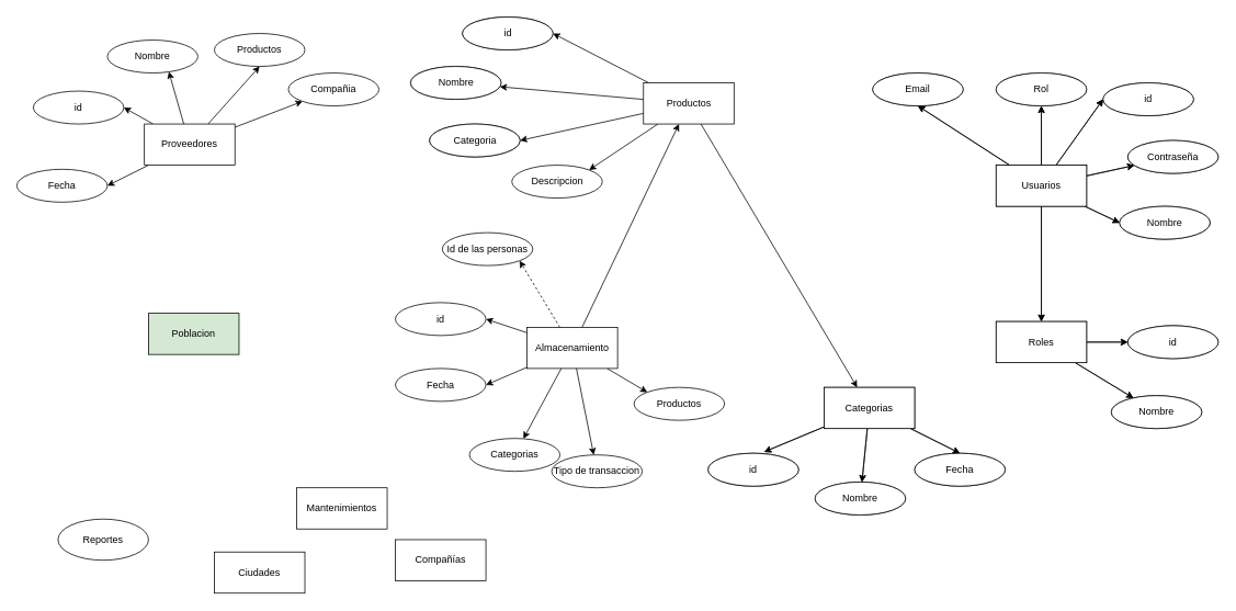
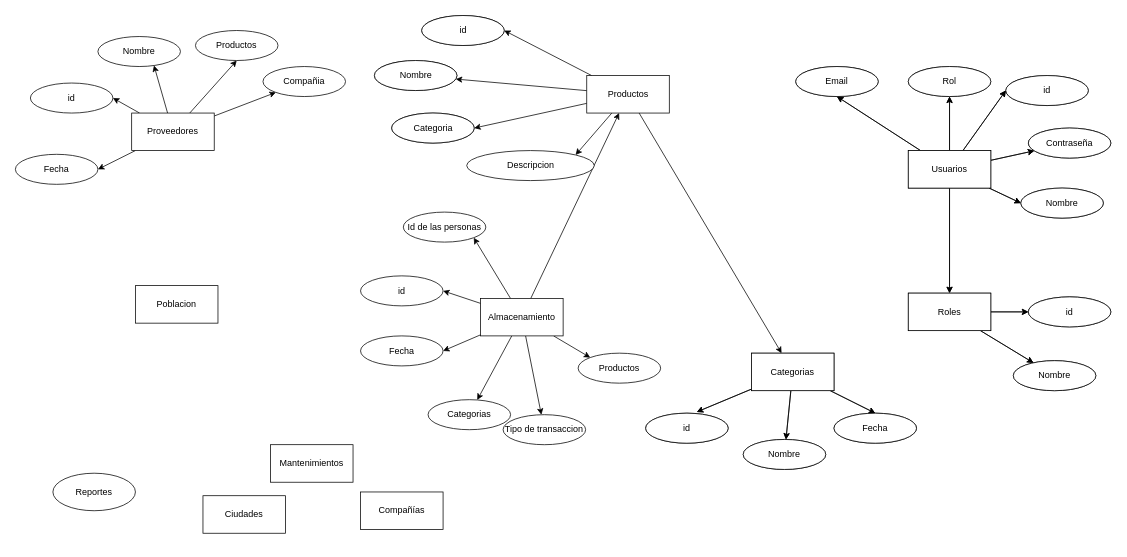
  <mxCell id="0" />
  <mxCell id="1" parent="0" />
  <mxCell id="2" style="edgeStyle=none;rounded=0;orthogonalLoop=1;jettySize=auto;html=1;entryX=1;entryY=0.5;entryDx=0;entryDy=0;" edge="1" parent="1" source="7" target="77"><mxGeometry relative="1" as="geometry" /></mxCell>
  <mxCell id="3" style="edgeStyle=none;rounded=0;orthogonalLoop=1;jettySize=auto;html=1;" edge="1" parent="1" source="7" target="78"><mxGeometry relative="1" as="geometry" /></mxCell>
  <mxCell id="4" style="edgeStyle=none;rounded=0;orthogonalLoop=1;jettySize=auto;html=1;entryX=1;entryY=0.5;entryDx=0;entryDy=0;" edge="1" parent="1" source="7" target="79"><mxGeometry relative="1" as="geometry" /></mxCell>
  <mxCell id="5" style="edgeStyle=none;rounded=0;orthogonalLoop=1;jettySize=auto;html=1;entryX=1;entryY=0;entryDx=0;entryDy=0;" edge="1" parent="1" source="7" target="80"><mxGeometry relative="1" as="geometry" /></mxCell>
  <mxCell id="6" style="edgeStyle=none;rounded=0;orthogonalLoop=1;jettySize=auto;html=1;" edge="1" parent="1" source="7" target="38"><mxGeometry relative="1" as="geometry" /></mxCell>
  <mxCell id="7" value="Productos" style="html=1;whiteSpace=wrap;" vertex="1" parent="1"><mxGeometry x="781.5" y="100" width="110" height="50" as="geometry" /></mxCell>
  <mxCell id="8" style="edgeStyle=none;rounded=0;orthogonalLoop=1;jettySize=auto;html=1;" edge="1" parent="1" source="10" target="30"><mxGeometry relative="1" as="geometry" /></mxCell>
  <mxCell id="9" style="edgeStyle=none;rounded=0;orthogonalLoop=1;jettySize=auto;html=1;entryX=0.5;entryY=0;entryDx=0;entryDy=0;" edge="1" parent="1" source="10" target="31"><mxGeometry relative="1" as="geometry" /></mxCell>
  <mxCell id="10" value="Categorias" style="html=1;whiteSpace=wrap;" vertex="1" parent="1"><mxGeometry x="1001" y="470" width="110" height="50" as="geometry" /></mxCell>
  <mxCell id="11" style="edgeStyle=none;rounded=0;orthogonalLoop=1;jettySize=auto;html=1;entryX=0;entryY=0.5;entryDx=0;entryDy=0;" edge="1" parent="1" source="13" target="27"><mxGeometry relative="1" as="geometry" /></mxCell>
  <mxCell id="12" style="edgeStyle=none;rounded=0;orthogonalLoop=1;jettySize=auto;html=1;" edge="1" parent="1" source="13" target="28"><mxGeometry relative="1" as="geometry" /></mxCell>
  <mxCell id="13" value="Roles" style="html=1;whiteSpace=wrap;" vertex="1" parent="1"><mxGeometry x="1210" y="390" width="110" height="50" as="geometry" /></mxCell>
  <mxCell id="14" value="Mantenimientos" style="html=1;whiteSpace=wrap;" vertex="1" parent="1"><mxGeometry x="360" y="592" width="110" height="50" as="geometry" /></mxCell>
  <mxCell id="15" style="rounded=0;orthogonalLoop=1;jettySize=auto;html=1;entryX=0.5;entryY=1;entryDx=0;entryDy=0;" edge="1" parent="1" source="21" target="24"><mxGeometry relative="1" as="geometry" /></mxCell>
  <mxCell id="16" style="edgeStyle=orthogonalEdgeStyle;rounded=0;orthogonalLoop=1;jettySize=auto;html=1;" edge="1" parent="1" source="21" target="23"><mxGeometry relative="1" as="geometry" /></mxCell>
  <mxCell id="17" style="rounded=0;orthogonalLoop=1;jettySize=auto;html=1;entryX=0;entryY=0.5;entryDx=0;entryDy=0;" edge="1" parent="1" source="21" target="22"><mxGeometry relative="1" as="geometry" /></mxCell>
  <mxCell id="18" style="rounded=0;orthogonalLoop=1;jettySize=auto;html=1;" edge="1" parent="1" source="21" target="26"><mxGeometry relative="1" as="geometry" /></mxCell>
  <mxCell id="19" style="rounded=0;orthogonalLoop=1;jettySize=auto;html=1;entryX=0;entryY=0.5;entryDx=0;entryDy=0;" edge="1" parent="1" source="21" target="25"><mxGeometry relative="1" as="geometry" /></mxCell>
  <mxCell id="20" style="edgeStyle=none;rounded=0;orthogonalLoop=1;jettySize=auto;html=1;" edge="1" parent="1" source="21" target="13"><mxGeometry relative="1" as="geometry" /></mxCell>
  <mxCell id="21" value="Usuarios" style="html=1;whiteSpace=wrap;" vertex="1" parent="1"><mxGeometry x="1210" y="200" width="110" height="50" as="geometry" /></mxCell>
  <mxCell id="22" value="id" style="ellipse;whiteSpace=wrap;html=1;" vertex="1" parent="1"><mxGeometry x="1340" y="100" width="110" height="40" as="geometry" /></mxCell>
  <mxCell id="23" value="Rol" style="ellipse;whiteSpace=wrap;html=1;" vertex="1" parent="1"><mxGeometry x="1210" y="88" width="110" height="40" as="geometry" /></mxCell>
  <mxCell id="24" value="Email" style="ellipse;whiteSpace=wrap;html=1;" vertex="1" parent="1"><mxGeometry x="1060" y="88" width="110" height="40" as="geometry" /></mxCell>
  <mxCell id="25" value="Nombre" style="ellipse;whiteSpace=wrap;html=1;" vertex="1" parent="1"><mxGeometry x="1360" y="250" width="110" height="40" as="geometry" /></mxCell>
  <mxCell id="26" value="Contraseña" style="ellipse;whiteSpace=wrap;html=1;" vertex="1" parent="1"><mxGeometry x="1370" y="170" width="110" height="40" as="geometry" /></mxCell>
  <mxCell id="27" value="id" style="ellipse;whiteSpace=wrap;html=1;" vertex="1" parent="1"><mxGeometry x="1370" y="395" width="110" height="40" as="geometry" /></mxCell>
  <mxCell id="28" value="Nombre" style="ellipse;whiteSpace=wrap;html=1;" vertex="1" parent="1"><mxGeometry x="1350" y="480" width="110" height="40" as="geometry" /></mxCell>
  <mxCell id="29" value="id" style="ellipse;whiteSpace=wrap;html=1;" vertex="1" parent="1"><mxGeometry x="860" y="550" width="110" height="40" as="geometry" /></mxCell>
  <mxCell id="30" value="Nombre" style="ellipse;whiteSpace=wrap;html=1;" vertex="1" parent="1"><mxGeometry x="990" y="585" width="110" height="40" as="geometry" /></mxCell>
  <mxCell id="31" value="Fecha" style="ellipse;whiteSpace=wrap;html=1;" vertex="1" parent="1"><mxGeometry x="1111" y="550" width="110" height="40" as="geometry" /></mxCell>
  <mxCell id="32" style="edgeStyle=none;rounded=0;orthogonalLoop=1;jettySize=auto;html=1;entryX=0.62;entryY=-0.042;entryDx=0;entryDy=0;entryPerimeter=0;" edge="1" parent="1" source="10" target="29"><mxGeometry relative="1" as="geometry" /></mxCell>
  <mxCell id="33" value="id" style="ellipse;whiteSpace=wrap;html=1;" vertex="1" parent="1"><mxGeometry x="561.5" width="110" height="40" as="geometry" y="20" /></mxCell>
  <mxCell id="34" value="Nombre" style="ellipse;whiteSpace=wrap;html=1;" vertex="1" parent="1"><mxGeometry x="498.5" y="80" width="110" height="40" as="geometry" /></mxCell>
  <mxCell id="35" value="Categoria" style="ellipse;whiteSpace=wrap;html=1;" vertex="1" parent="1"><mxGeometry x="521.5" y="150" width="110" height="40" as="geometry" /></mxCell>
  <mxCell id="36" style="edgeStyle=none;rounded=0;orthogonalLoop=1;jettySize=auto;html=1;" edge="1" parent="1" source="38" target="74"><mxGeometry relative="1" as="geometry" /></mxCell>
  <mxCell id="37" style="edgeStyle=none;rounded=0;orthogonalLoop=1;jettySize=auto;html=1;entryX=0.5;entryY=0;entryDx=0;entryDy=0;" edge="1" parent="1" source="38" target="75"><mxGeometry relative="1" as="geometry" /></mxCell>
  <mxCell id="38" value="Categorias" style="html=1;whiteSpace=wrap;" vertex="1" parent="1"><mxGeometry x="1001" y="470" width="110" height="50" as="geometry" /></mxCell>
  <mxCell id="39" style="edgeStyle=none;rounded=0;orthogonalLoop=1;jettySize=auto;html=1;entryX=0;entryY=0.5;entryDx=0;entryDy=0;" edge="1" parent="1" source="41" target="71"><mxGeometry relative="1" as="geometry" /></mxCell>
  <mxCell id="40" style="edgeStyle=none;rounded=0;orthogonalLoop=1;jettySize=auto;html=1;" edge="1" parent="1" source="41" target="72"><mxGeometry relative="1" as="geometry" /></mxCell>
  <mxCell id="41" value="Roles" style="html=1;whiteSpace=wrap;" vertex="1" parent="1"><mxGeometry x="1210" y="390" width="110" height="50" as="geometry" /></mxCell>
  <mxCell id="42" style="edgeStyle=none;rounded=0;orthogonalLoop=1;jettySize=auto;html=1;entryX=0;entryY=0;entryDx=0;entryDy=0;" edge="1" parent="1" source="49" target="84"><mxGeometry relative="1" as="geometry"><mxPoint x="785" y="472" as="targetPoint" /></mxGeometry></mxCell>
  <mxCell id="43" style="edgeStyle=none;rounded=0;orthogonalLoop=1;jettySize=auto;html=1;" edge="1" parent="1" source="49" target="81"><mxGeometry relative="1" as="geometry" /></mxCell>
- <mxCell id="44" style="edgeStyle=none;rounded=0;orthogonalLoop=1;jettySize=auto;html=1;entryX=1;entryY=1;entryDx=0;entryDy=0;dashed=1;" edge="1" parent="1" source="49" target="83"><mxGeometry relative="1" as="geometry" /></mxCell>
+ <mxCell id="44" style="edgeStyle=none;rounded=0;orthogonalLoop=1;jettySize=auto;html=1;entryX=1;entryY=1;entryDx=0;entryDy=0;" edge="1" parent="1" source="49" target="83"><mxGeometry relative="1" as="geometry" /></mxCell>
  <mxCell id="45" style="edgeStyle=none;rounded=0;orthogonalLoop=1;jettySize=auto;html=1;entryX=1;entryY=0.5;entryDx=0;entryDy=0;" edge="1" parent="1" source="49" target="82"><mxGeometry relative="1" as="geometry" /></mxCell>
  <mxCell id="46" style="edgeStyle=none;rounded=0;orthogonalLoop=1;jettySize=auto;html=1;entryX=1;entryY=0.5;entryDx=0;entryDy=0;" edge="1" parent="1" source="49" target="86"><mxGeometry relative="1" as="geometry" /></mxCell>
  <mxCell id="47" style="edgeStyle=none;rounded=0;orthogonalLoop=1;jettySize=auto;html=1;" edge="1" parent="1" source="49" target="85"><mxGeometry relative="1" as="geometry" /></mxCell>
  <mxCell id="48" style="edgeStyle=none;rounded=0;orthogonalLoop=1;jettySize=auto;html=1;" edge="1" parent="1" source="49" target="7"><mxGeometry relative="1" as="geometry" /></mxCell>
  <mxCell id="49" value="Almacenamiento" style="html=1;whiteSpace=wrap;" vertex="1" parent="1"><mxGeometry x="640" y="397" width="110" height="50" as="geometry" /></mxCell>
- <mxCell id="50" value="Ciudades" style="html=1;whiteSpace=wrap;" vertex="1" parent="1"><mxGeometry x="260" y="670" width="110" height="50" as="geometry" /></mxCell>
- <mxCell id="51" value="Poblacion" style="html=1;whiteSpace=wrap;fillColor=#d5e8d4;" vertex="1" parent="1"><mxGeometry x="180" y="380" width="110" height="50" as="geometry" /></mxCell>
+ <mxCell id="50" value="Ciudades" style="html=1;whiteSpace=wrap;" vertex="1" parent="1"><mxGeometry x="270" y="660" width="110" height="50" as="geometry" /></mxCell>
+ <mxCell id="51" value="Poblacion" style="html=1;whiteSpace=wrap;" vertex="1" parent="1"><mxGeometry x="180" y="380" width="110" height="50" as="geometry" /></mxCell>
  <mxCell id="52" style="edgeStyle=none;rounded=0;orthogonalLoop=1;jettySize=auto;html=1;entryX=0.5;entryY=1;entryDx=0;entryDy=0;" edge="1" parent="1" source="56" target="89"><mxGeometry relative="1" as="geometry" /></mxCell>
  <mxCell id="53" style="edgeStyle=none;rounded=0;orthogonalLoop=1;jettySize=auto;html=1;entryX=1;entryY=0.5;entryDx=0;entryDy=0;" edge="1" parent="1" source="56" target="87"><mxGeometry relative="1" as="geometry" /></mxCell>
  <mxCell id="54" style="edgeStyle=none;rounded=0;orthogonalLoop=1;jettySize=auto;html=1;entryX=1;entryY=0.5;entryDx=0;entryDy=0;" edge="1" parent="1" source="56" target="91"><mxGeometry relative="1" as="geometry" /></mxCell>
  <mxCell id="55" style="edgeStyle=none;rounded=0;orthogonalLoop=1;jettySize=auto;html=1;" edge="1" parent="1" source="56" target="92"><mxGeometry relative="1" as="geometry" /></mxCell>
  <mxCell id="56" value="Proveedores" style="html=1;whiteSpace=wrap;" vertex="1" parent="1"><mxGeometry x="175" y="150" width="110" height="50" as="geometry" /></mxCell>
  <mxCell id="57" value="Compañías" style="html=1;whiteSpace=wrap;" vertex="1" parent="1"><mxGeometry x="480" y="655" width="110" height="50" as="geometry" /></mxCell>
  <mxCell id="58" style="rounded=0;orthogonalLoop=1;jettySize=auto;html=1;entryX=0.5;entryY=1;entryDx=0;entryDy=0;" edge="1" parent="1" source="64" target="67"><mxGeometry relative="1" as="geometry" /></mxCell>
  <mxCell id="59" style="edgeStyle=orthogonalEdgeStyle;rounded=0;orthogonalLoop=1;jettySize=auto;html=1;" edge="1" parent="1" source="64" target="66"><mxGeometry relative="1" as="geometry" /></mxCell>
  <mxCell id="60" style="rounded=0;orthogonalLoop=1;jettySize=auto;html=1;entryX=0;entryY=0.5;entryDx=0;entryDy=0;" edge="1" parent="1" source="64" target="65"><mxGeometry relative="1" as="geometry" /></mxCell>
  <mxCell id="61" style="rounded=0;orthogonalLoop=1;jettySize=auto;html=1;" edge="1" parent="1" source="64" target="69"><mxGeometry relative="1" as="geometry" /></mxCell>
  <mxCell id="62" style="rounded=0;orthogonalLoop=1;jettySize=auto;html=1;entryX=0;entryY=0.5;entryDx=0;entryDy=0;" edge="1" parent="1" source="64" target="68"><mxGeometry relative="1" as="geometry" /></mxCell>
  <mxCell id="63" style="edgeStyle=none;rounded=0;orthogonalLoop=1;jettySize=auto;html=1;" edge="1" parent="1" source="64" target="41"><mxGeometry relative="1" as="geometry" /></mxCell>
  <mxCell id="64" value="Usuarios" style="html=1;whiteSpace=wrap;" vertex="1" parent="1"><mxGeometry x="1210" y="200" width="110" height="50" as="geometry" /></mxCell>
  <mxCell id="65" value="id" style="ellipse;whiteSpace=wrap;html=1;" vertex="1" parent="1"><mxGeometry x="1340" y="100" width="110" height="40" as="geometry" /></mxCell>
  <mxCell id="66" value="Rol" style="ellipse;whiteSpace=wrap;html=1;" vertex="1" parent="1"><mxGeometry x="1210" y="88" width="110" height="40" as="geometry" /></mxCell>
  <mxCell id="67" value="Email" style="ellipse;whiteSpace=wrap;html=1;" vertex="1" parent="1"><mxGeometry x="1060" y="88" width="110" height="40" as="geometry" /></mxCell>
  <mxCell id="68" value="Nombre" style="ellipse;whiteSpace=wrap;html=1;" vertex="1" parent="1"><mxGeometry x="1360" y="250" width="110" height="40" as="geometry" /></mxCell>
  <mxCell id="69" value="Contraseña" style="ellipse;whiteSpace=wrap;html=1;" vertex="1" parent="1"><mxGeometry x="1370" y="170" width="110" height="40" as="geometry" /></mxCell>
  <mxCell id="70" value="Reportes" style="ellipse;html=1;whiteSpace=wrap;" vertex="1" parent="1"><mxGeometry x="70" y="630" width="110" height="50" as="geometry" /></mxCell>
  <mxCell id="71" value="id" style="ellipse;whiteSpace=wrap;html=1;" vertex="1" parent="1"><mxGeometry x="1370" y="395" width="110" height="40" as="geometry" /></mxCell>
  <mxCell id="72" value="Nombre" style="ellipse;whiteSpace=wrap;html=1;" vertex="1" parent="1"><mxGeometry x="1350" y="480" width="110" height="40" as="geometry" /></mxCell>
  <mxCell id="73" value="id" style="ellipse;whiteSpace=wrap;html=1;" vertex="1" parent="1"><mxGeometry x="860" y="550" width="110" height="40" as="geometry" /></mxCell>
  <mxCell id="74" value="Nombre" style="ellipse;whiteSpace=wrap;html=1;" vertex="1" parent="1"><mxGeometry x="990" y="585" width="110" height="40" as="geometry" /></mxCell>
  <mxCell id="75" value="Fecha" style="ellipse;whiteSpace=wrap;html=1;" vertex="1" parent="1"><mxGeometry x="1111" y="550" width="110" height="40" as="geometry" /></mxCell>
  <mxCell id="76" style="edgeStyle=none;rounded=0;orthogonalLoop=1;jettySize=auto;html=1;entryX=0.62;entryY=-0.042;entryDx=0;entryDy=0;entryPerimeter=0;" edge="1" parent="1" source="38" target="73"><mxGeometry relative="1" as="geometry" /></mxCell>
  <mxCell id="77" value="id" style="ellipse;whiteSpace=wrap;html=1;" vertex="1" parent="1"><mxGeometry x="561.5" width="110" height="40" as="geometry" y="20" /></mxCell>
  <mxCell id="78" value="Nombre" style="ellipse;whiteSpace=wrap;html=1;" vertex="1" parent="1"><mxGeometry x="498.5" y="80" width="110" height="40" as="geometry" /></mxCell>
  <mxCell id="79" value="Categoria" style="ellipse;whiteSpace=wrap;html=1;" vertex="1" parent="1"><mxGeometry x="521.5" y="150" width="110" height="40" as="geometry" /></mxCell>
- <mxCell id="80" value="Descripcion" style="ellipse;whiteSpace=wrap;html=1;" vertex="1" parent="1"><mxGeometry x="621.5" y="200" width="110" height="40" as="geometry" /></mxCell>
+ <mxCell id="80" value="Descripcion" style="ellipse;whiteSpace=wrap;html=1;" vertex="1" parent="1"><mxGeometry x="621.5" y="200" width="170" height="40" as="geometry" /></mxCell>
  <mxCell id="81" value="Tipo de transaccion" style="ellipse;whiteSpace=wrap;html=1;" vertex="1" parent="1"><mxGeometry x="670" y="552" width="110" height="40" as="geometry" /></mxCell>
  <mxCell id="82" value="id" style="ellipse;whiteSpace=wrap;html=1;" vertex="1" parent="1"><mxGeometry x="480" y="367" width="110" height="40" as="geometry" /></mxCell>
  <mxCell id="83" value="Id de las personas" style="ellipse;whiteSpace=wrap;html=1;" vertex="1" parent="1"><mxGeometry x="537" y="282" width="110" height="40" as="geometry" /></mxCell>
  <mxCell id="84" value="Productos" style="ellipse;whiteSpace=wrap;html=1;" vertex="1" parent="1"><mxGeometry x="770" y="470" width="110" height="40" as="geometry" /></mxCell>
  <mxCell id="85" value="Categorias" style="ellipse;whiteSpace=wrap;html=1;" vertex="1" parent="1"><mxGeometry x="570" y="532" width="110" height="40" as="geometry" /></mxCell>
  <mxCell id="86" value="Fecha" style="ellipse;whiteSpace=wrap;html=1;" vertex="1" parent="1"><mxGeometry x="480" y="447" width="110" height="40" as="geometry" /></mxCell>
  <mxCell id="87" value="id" style="ellipse;whiteSpace=wrap;html=1;" vertex="1" parent="1"><mxGeometry x="40" y="110" width="110" height="40" as="geometry" /></mxCell>
  <mxCell id="88" value="Nombre" style="ellipse;whiteSpace=wrap;html=1;" vertex="1" parent="1"><mxGeometry x="130" y="48" width="110" height="40" as="geometry" /></mxCell>
  <mxCell id="89" value="Productos" style="ellipse;whiteSpace=wrap;html=1;" vertex="1" parent="1"><mxGeometry x="260" y="40" width="110" height="40" as="geometry" /></mxCell>
  <mxCell id="90" style="edgeStyle=none;rounded=0;orthogonalLoop=1;jettySize=auto;html=1;entryX=0.679;entryY=0.964;entryDx=0;entryDy=0;entryPerimeter=0;" edge="1" parent="1" source="56" target="88"><mxGeometry relative="1" as="geometry" /></mxCell>
  <mxCell id="91" value="Fecha" style="ellipse;whiteSpace=wrap;html=1;" vertex="1" parent="1"><mxGeometry x="20" y="205" width="110" height="40" as="geometry" /></mxCell>
  <mxCell id="92" value="Compañia" style="ellipse;whiteSpace=wrap;html=1;" vertex="1" parent="1"><mxGeometry x="350" y="88" width="110" height="40" as="geometry" /></mxCell>
